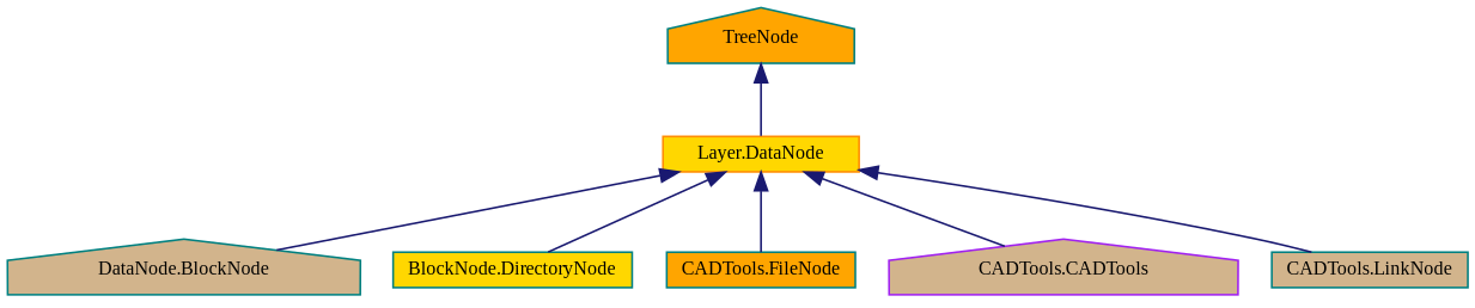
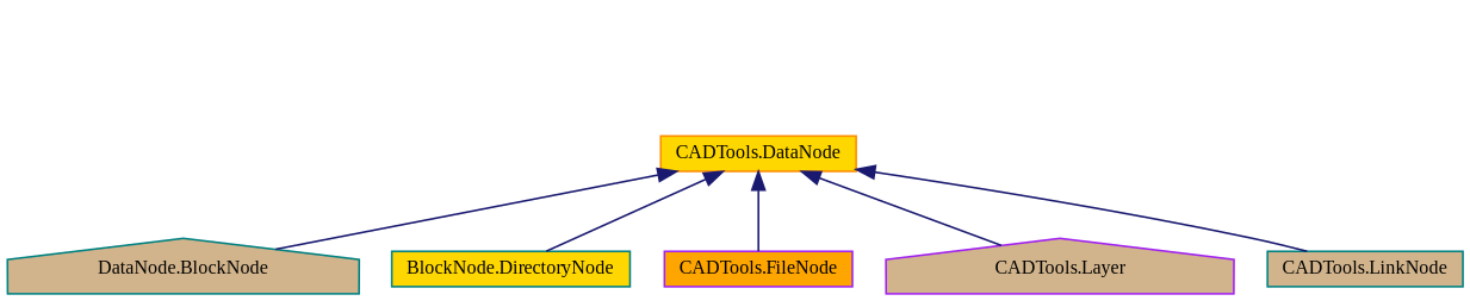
  digraph {
    fontname="Liberation Serif"
    rankdir=TB
    node [color=teal fillcolor=tan fontname="Liberation Serif" fontsize=10 shape=box style=filled]
    edge [color=midnightblue dir=back fontname="Liberation Serif" fontsize=10 labelfontname=Helvetica labelfontsize=10 style=solid]
-   n1 [color=darkorange fillcolor=gold fontcolor=black height=0.2 label="Layer.DataNode" width=0.4]
+   n1 [color=darkorange fillcolor=gold fontcolor=black height=0.2 label="CADTools.DataNode" width=0.4]
    n2 [height=0.2 label="DataNode.BlockNode" shape=house width=0.4]
    n3 [fillcolor=gold height=0.2 label="BlockNode.DirectoryNode" width=0.4]
-   n4 [fillcolor=orange height=0.2 label="CADTools.FileNode" width=0.4]
-   n5 [color=purple height=0.2 label="CADTools.CADTools" shape=house width=0.4]
+   n4 [color=purple fillcolor=orange height=0.2 label="CADTools.FileNode" width=0.4]
+   n5 [color=purple height=0.2 label="CADTools.Layer" shape=house width=0.4]
    n6 [height=0.2 label="CADTools.LinkNode" width=0.4]
-   n7 [fillcolor=orange height=0.2 label=TreeNode shape=house width=0.4]
    n1 -> n2
    n1 -> n3
    n1 -> n4
    n1 -> n5
    n1 -> n6
-   n7 -> n1
  }
